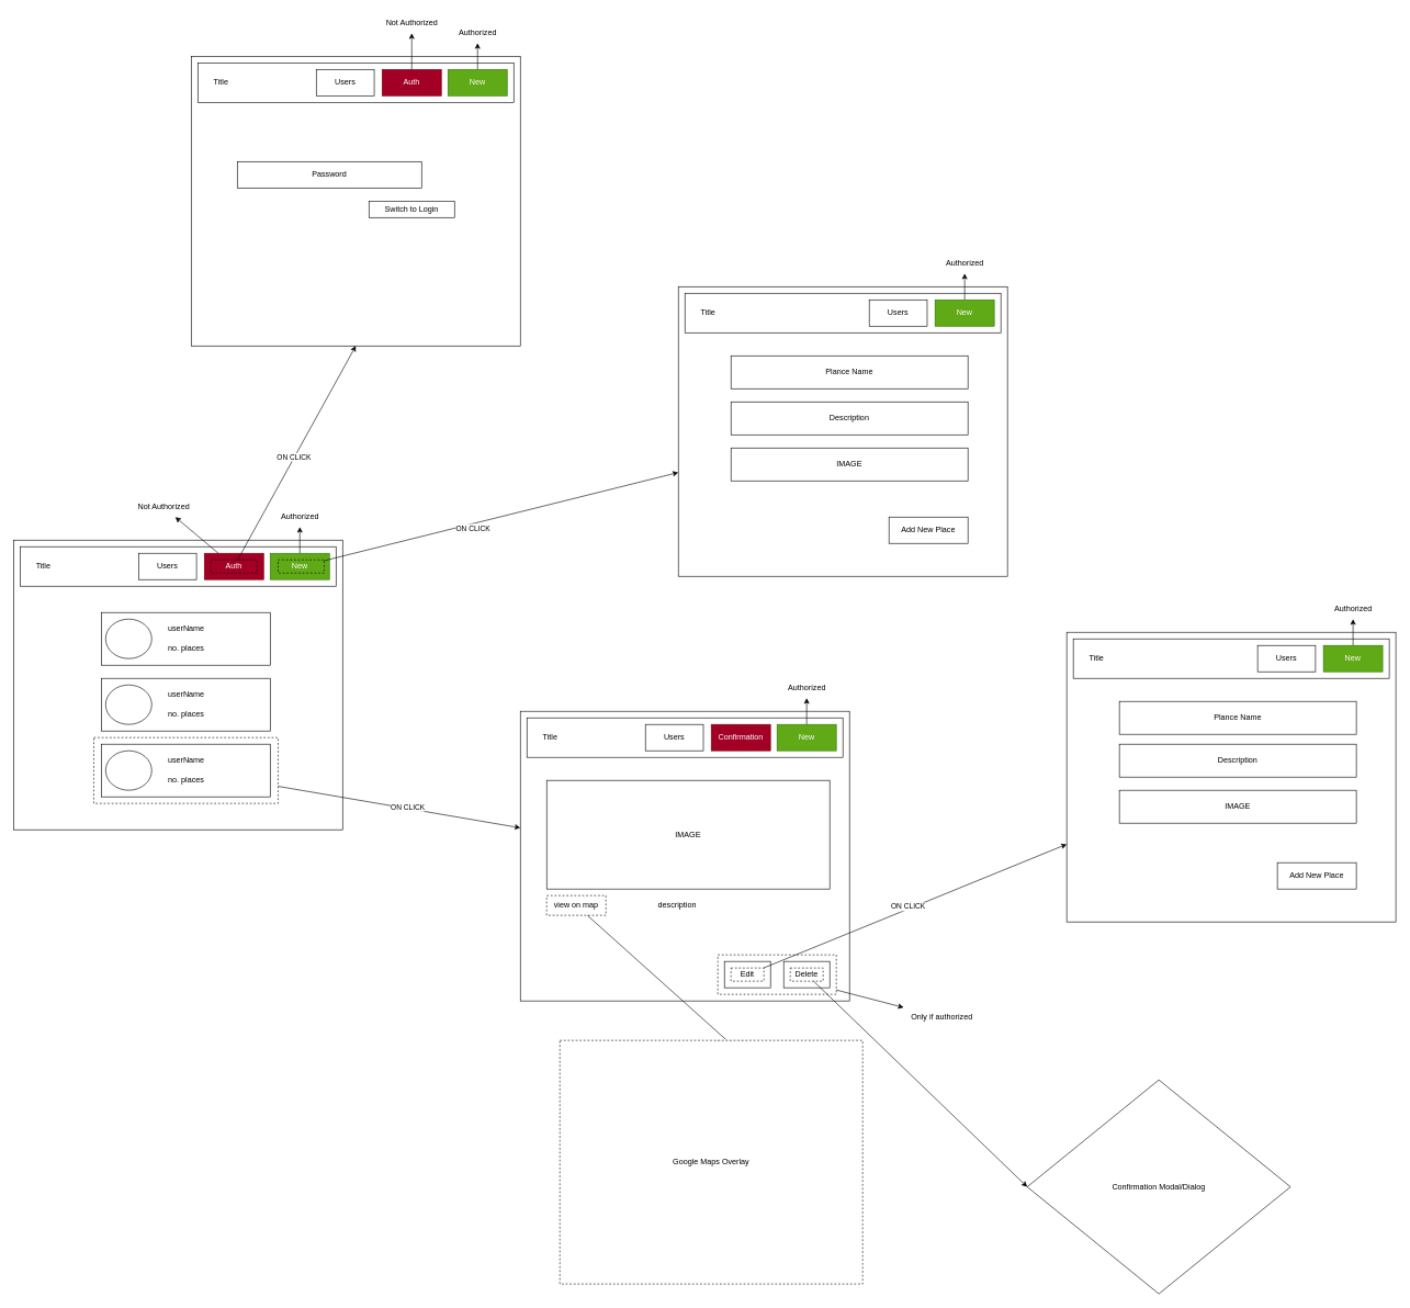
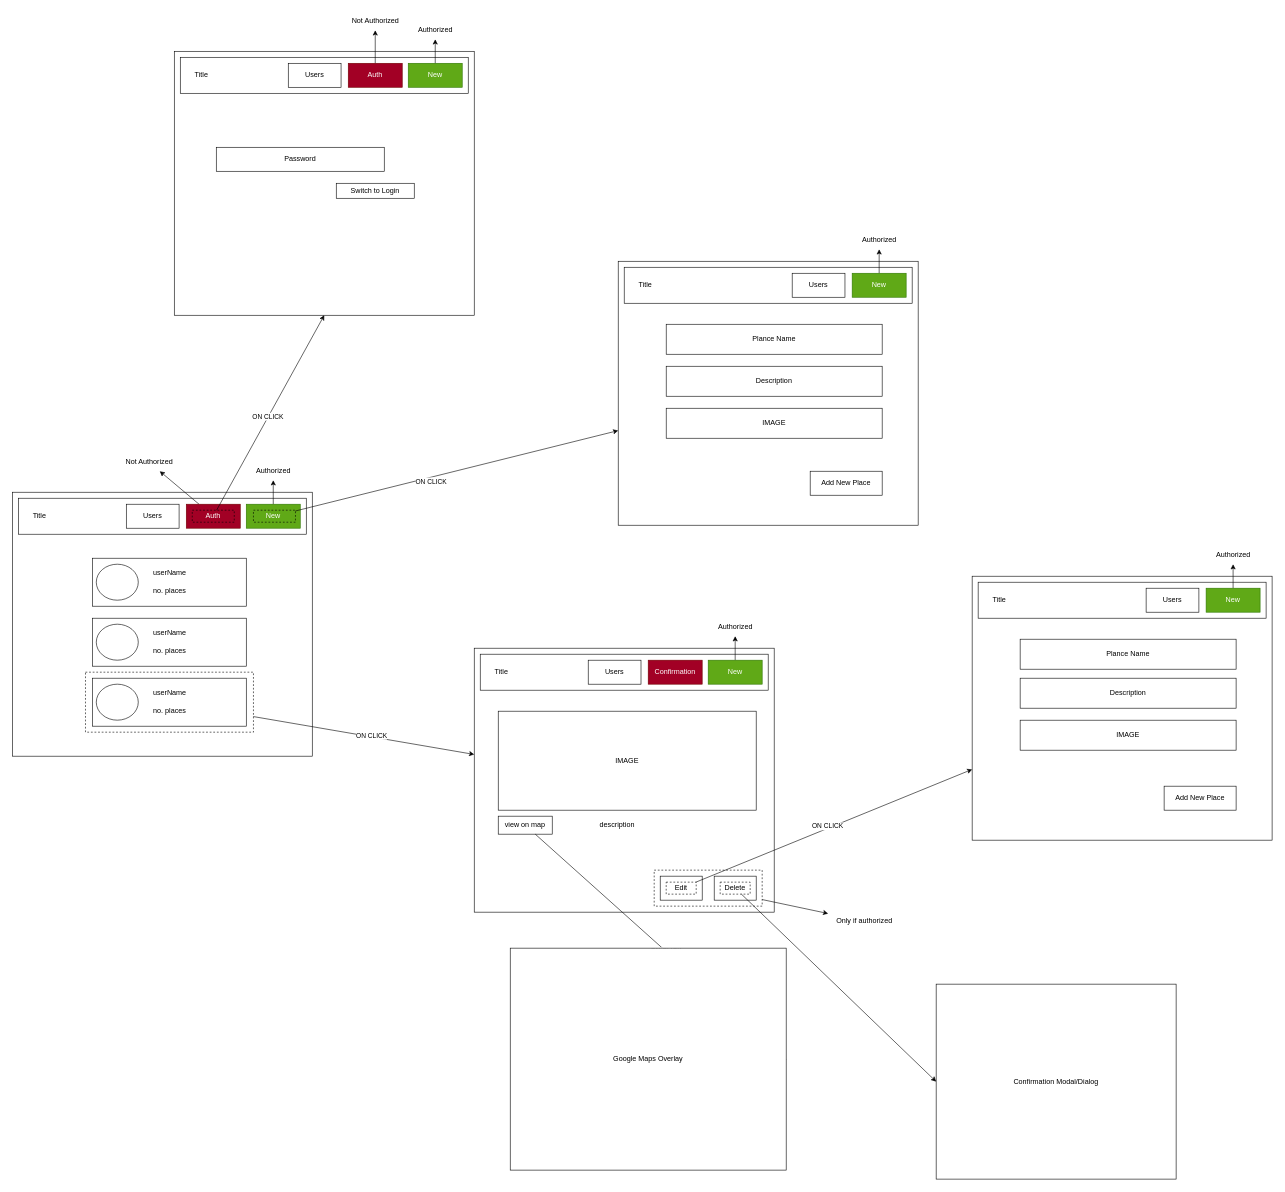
  <mxCell id="0" />
  <mxCell id="1" parent="0" />
  <mxCell id="2" value="" style="rounded=0;whiteSpace=wrap;html=1;" vertex="1" parent="1"><mxGeometry x="20" y="820" width="500" height="440" as="geometry" /></mxCell>
  <mxCell id="3" value="" style="whiteSpace=wrap;html=1;" vertex="1" parent="1"><mxGeometry x="30" y="830" width="480" height="60" as="geometry" /></mxCell>
  <mxCell id="4" value="Title" style="text;html=1;align=center;verticalAlign=middle;resizable=0;points=[];autosize=1;strokeColor=none;fillColor=none;" vertex="1" parent="1"><mxGeometry x="40" y="845" width="50" height="30" as="geometry" /></mxCell>
  <mxCell id="5" value="" style="whiteSpace=wrap;html=1;" vertex="1" parent="1"><mxGeometry x="154" y="930" width="256" height="80" as="geometry" /></mxCell>
  <mxCell id="6" value="" style="ellipse;whiteSpace=wrap;html=1;" vertex="1" parent="1"><mxGeometry x="160" y="940" width="70" height="60" as="geometry" /></mxCell>
  <mxCell id="7" value="userName" style="text;html=1;align=center;verticalAlign=middle;resizable=0;points=[];autosize=1;strokeColor=none;fillColor=none;" vertex="1" parent="1"><mxGeometry x="242" y="940" width="80" height="30" as="geometry" /></mxCell>
  <mxCell id="8" value="no. places" style="text;html=1;align=center;verticalAlign=middle;resizable=0;points=[];autosize=1;strokeColor=none;fillColor=none;" vertex="1" parent="1"><mxGeometry x="242" y="970" width="80" height="30" as="geometry" /></mxCell>
  <mxCell id="9" value="" style="whiteSpace=wrap;html=1;" vertex="1" parent="1"><mxGeometry x="154" y="1030" width="256" height="80" as="geometry" /></mxCell>
  <mxCell id="10" value="" style="ellipse;whiteSpace=wrap;html=1;" vertex="1" parent="1"><mxGeometry x="160" y="1040" width="70" height="60" as="geometry" /></mxCell>
  <mxCell id="11" value="userName" style="text;html=1;align=center;verticalAlign=middle;resizable=0;points=[];autosize=1;strokeColor=none;fillColor=none;" vertex="1" parent="1"><mxGeometry x="242" y="1040" width="80" height="30" as="geometry" /></mxCell>
  <mxCell id="12" value="no. places" style="text;html=1;align=center;verticalAlign=middle;resizable=0;points=[];autosize=1;strokeColor=none;fillColor=none;" vertex="1" parent="1"><mxGeometry x="242" y="1070" width="80" height="30" as="geometry" /></mxCell>
  <mxCell id="13" value="" style="whiteSpace=wrap;html=1;" vertex="1" parent="1"><mxGeometry x="154" y="1130" width="256" height="80" as="geometry" /></mxCell>
  <mxCell id="14" value="" style="ellipse;whiteSpace=wrap;html=1;" vertex="1" parent="1"><mxGeometry x="160" y="1140" width="70" height="60" as="geometry" /></mxCell>
  <mxCell id="15" value="userName" style="text;html=1;align=center;verticalAlign=middle;resizable=0;points=[];autosize=1;strokeColor=none;fillColor=none;" vertex="1" parent="1"><mxGeometry x="242" y="1140" width="80" height="30" as="geometry" /></mxCell>
  <mxCell id="16" value="no. places" style="text;html=1;align=center;verticalAlign=middle;resizable=0;points=[];autosize=1;strokeColor=none;fillColor=none;" vertex="1" parent="1"><mxGeometry x="242" y="1170" width="80" height="30" as="geometry" /></mxCell>
  <mxCell id="17" style="edgeStyle=none;html=1;" edge="1" parent="1" source="18" target="22"><mxGeometry relative="1" as="geometry" /></mxCell>
  <mxCell id="18" value="New" style="whiteSpace=wrap;html=1;fillColor=#60a917;fontColor=#ffffff;strokeColor=#2D7600;" vertex="1" parent="1"><mxGeometry x="410" y="840" width="90" height="40" as="geometry" /></mxCell>
  <mxCell id="19" style="edgeStyle=none;html=1;" edge="1" parent="1" source="20" target="23"><mxGeometry relative="1" as="geometry" /></mxCell>
  <mxCell id="20" value="Auth" style="whiteSpace=wrap;html=1;fillColor=#a20025;fontColor=#ffffff;strokeColor=#6F0000;" vertex="1" parent="1"><mxGeometry x="310" y="840" width="90" height="40" as="geometry" /></mxCell>
  <mxCell id="21" value="Users" style="whiteSpace=wrap;html=1;" vertex="1" parent="1"><mxGeometry x="210" y="840" width="88" height="40" as="geometry" /></mxCell>
  <mxCell id="22" value="Authorized" style="text;html=1;align=center;verticalAlign=middle;resizable=0;points=[];autosize=1;strokeColor=none;fillColor=none;" vertex="1" parent="1"><mxGeometry x="415" y="770" width="80" height="30" as="geometry" /></mxCell>
  <mxCell id="23" value="Not Authorized" style="text;html=1;align=center;verticalAlign=middle;resizable=0;points=[];autosize=1;strokeColor=none;fillColor=none;" vertex="1" parent="1"><mxGeometry x="198" y="755" width="100" height="30" as="geometry" /></mxCell>
  <mxCell id="24" value="" style="rounded=0;whiteSpace=wrap;html=1;" vertex="1" parent="1"><mxGeometry x="790" y="1080" width="500" height="440" as="geometry" /></mxCell>
  <mxCell id="25" value="" style="whiteSpace=wrap;html=1;" vertex="1" parent="1"><mxGeometry x="800" y="1090" width="480" height="60" as="geometry" /></mxCell>
  <mxCell id="26" value="Title" style="text;html=1;align=center;verticalAlign=middle;resizable=0;points=[];autosize=1;strokeColor=none;fillColor=none;" vertex="1" parent="1"><mxGeometry x="810" y="1105" width="50" height="30" as="geometry" /></mxCell>
  <mxCell id="27" style="edgeStyle=none;html=1;" edge="1" parent="1" source="28" target="31"><mxGeometry relative="1" as="geometry" /></mxCell>
  <mxCell id="28" value="New" style="whiteSpace=wrap;html=1;fillColor=#60a917;fontColor=#ffffff;strokeColor=#2D7600;" vertex="1" parent="1"><mxGeometry x="1180" y="1100" width="90" height="40" as="geometry" /></mxCell>
  <mxCell id="29" value="Confirmation" style="whiteSpace=wrap;html=1;fillColor=#a20025;fontColor=#ffffff;strokeColor=#6F0000;" vertex="1" parent="1"><mxGeometry x="1080" y="1100" width="90" height="40" as="geometry" /></mxCell>
  <mxCell id="30" value="Users" style="whiteSpace=wrap;html=1;" vertex="1" parent="1"><mxGeometry x="980" y="1100" width="88" height="40" as="geometry" /></mxCell>
  <mxCell id="31" value="Authorized" style="text;html=1;align=center;verticalAlign=middle;resizable=0;points=[];autosize=1;strokeColor=none;fillColor=none;" vertex="1" parent="1"><mxGeometry x="1185" y="1030" width="80" height="30" as="geometry" /></mxCell>
  <mxCell id="32" style="edgeStyle=none;html=1;" edge="1" parent="1" source="34" target="24"><mxGeometry relative="1" as="geometry" /></mxCell>
  <mxCell id="33" value="ON CLICK" style="edgeLabel;html=1;align=center;verticalAlign=middle;resizable=0;points=[];" vertex="1" connectable="0" parent="32"><mxGeometry x="0.064" y="2" relative="1" as="geometry"><mxPoint as="offset" /></mxGeometry></mxCell>
  <mxCell id="34" value="" style="rounded=0;whiteSpace=wrap;html=1;fillColor=none;dashed=1;" vertex="1" parent="1"><mxGeometry x="142" y="1120" width="280" height="100" as="geometry" /></mxCell>
  <mxCell id="35" value="IMAGE" style="rounded=0;whiteSpace=wrap;html=1;fillColor=none;" vertex="1" parent="1"><mxGeometry x="830" y="1185" width="430" height="165" as="geometry" /></mxCell>
  <mxCell id="36" value="Delete" style="rounded=0;whiteSpace=wrap;html=1;fillColor=none;" vertex="1" parent="1"><mxGeometry x="1190" y="1460" width="70" height="40" as="geometry" /></mxCell>
  <mxCell id="37" value="Edit" style="rounded=0;whiteSpace=wrap;html=1;fillColor=none;" vertex="1" parent="1"><mxGeometry x="1100" y="1460" width="70" height="40" as="geometry" /></mxCell>
  <mxCell id="38" style="edgeStyle=none;html=1;" edge="1" parent="1" source="83" target="39"><mxGeometry relative="1" as="geometry" /></mxCell>
- <mxCell id="39" value="Only if authorized" style="text;html=1;align=center;verticalAlign=middle;resizable=0;points=[];autosize=1;strokeColor=none;fillColor=none;" vertex="1" parent="1"><mxGeometry x="1370" y="1530" width="120" height="30" as="geometry" /></mxCell>
+ <mxCell id="39" value="Only if authorized" style="text;html=1;align=center;verticalAlign=middle;resizable=0;points=[];autosize=1;strokeColor=none;fillColor=none;" vertex="1" parent="1"><mxGeometry x="1380" y="1520" width="120" height="30" as="geometry" /></mxCell>
  <mxCell id="40" style="edgeStyle=none;html=1;entryX=1;entryY=0.5;entryDx=0;entryDy=0;endArrow=none;" edge="1" parent="1" source="42" target="43"><mxGeometry relative="1" as="geometry" /></mxCell>
  <mxCell id="41" value="ON CLICK" style="edgeLabel;html=1;align=center;verticalAlign=middle;resizable=0;points=[];" vertex="1" connectable="0" parent="40"><mxGeometry x="0.038" relative="1" as="geometry"><mxPoint as="offset" /></mxGeometry></mxCell>
- <mxCell id="42" value="&lt;span style=&quot;&quot;&gt;view on map&lt;/span&gt;" style="rounded=0;whiteSpace=wrap;html=1;dashed=1;fillColor=none;" vertex="1" parent="1"><mxGeometry x="830" y="1360" width="90" height="30" as="geometry" /></mxCell>
- <mxCell id="43" value="Google Maps Overlay" style="rounded=0;whiteSpace=wrap;html=1;fillColor=default;dashed=1;" vertex="1" parent="1"><mxGeometry x="850" y="1580" width="460" height="370" as="geometry" /></mxCell>
+ <mxCell id="42" value="&lt;span style=&quot;&quot;&gt;view on map&lt;/span&gt;" style="rounded=0;whiteSpace=wrap;html=1;dashed=0;fillColor=none;" vertex="1" parent="1"><mxGeometry x="830" y="1360" width="90" height="30" as="geometry" /></mxCell>
+ <mxCell id="43" value="Google Maps Overlay" style="rounded=0;whiteSpace=wrap;html=1;fillColor=default;" vertex="1" parent="1"><mxGeometry x="850" y="1580" width="460" height="370" as="geometry" /></mxCell>
  <mxCell id="44" value="description" style="text;html=1;align=center;verticalAlign=middle;resizable=0;points=[];autosize=1;strokeColor=none;fillColor=none;" vertex="1" parent="1"><mxGeometry x="988" y="1360" width="80" height="30" as="geometry" /></mxCell>
  <mxCell id="45" value="" style="rounded=0;whiteSpace=wrap;html=1;" vertex="1" parent="1"><mxGeometry x="290" y="85" width="500" height="440" as="geometry" /></mxCell>
  <mxCell id="46" value="" style="whiteSpace=wrap;html=1;" vertex="1" parent="1"><mxGeometry x="300" y="95" width="480" height="60" as="geometry" /></mxCell>
  <mxCell id="47" value="Title" style="text;html=1;align=center;verticalAlign=middle;resizable=0;points=[];autosize=1;strokeColor=none;fillColor=none;" vertex="1" parent="1"><mxGeometry x="310" y="110" width="50" height="30" as="geometry" /></mxCell>
  <mxCell id="48" style="edgeStyle=none;html=1;" edge="1" parent="1" source="49" target="53"><mxGeometry relative="1" as="geometry" /></mxCell>
  <mxCell id="49" value="New" style="whiteSpace=wrap;html=1;fillColor=#60a917;fontColor=#ffffff;strokeColor=#2D7600;" vertex="1" parent="1"><mxGeometry x="680" y="105" width="90" height="40" as="geometry" /></mxCell>
  <mxCell id="50" style="edgeStyle=none;html=1;" edge="1" parent="1" source="51" target="54"><mxGeometry relative="1" as="geometry" /></mxCell>
  <mxCell id="51" value="Auth" style="whiteSpace=wrap;html=1;fillColor=#a20025;fontColor=#ffffff;strokeColor=#6F0000;" vertex="1" parent="1"><mxGeometry x="580" y="105" width="90" height="40" as="geometry" /></mxCell>
  <mxCell id="52" value="Users" style="whiteSpace=wrap;html=1;" vertex="1" parent="1"><mxGeometry x="480" y="105" width="88" height="40" as="geometry" /></mxCell>
  <mxCell id="53" value="Authorized" style="text;html=1;align=center;verticalAlign=middle;resizable=0;points=[];autosize=1;strokeColor=none;fillColor=none;" vertex="1" parent="1"><mxGeometry x="685" y="35" width="80" height="30" as="geometry" /></mxCell>
  <mxCell id="54" value="Not Authorized" style="text;html=1;align=center;verticalAlign=middle;resizable=0;points=[];autosize=1;strokeColor=none;fillColor=none;" vertex="1" parent="1"><mxGeometry x="575" y="20" width="100" height="30" as="geometry" /></mxCell>
  <mxCell id="55" value="Password" style="rounded=0;whiteSpace=wrap;html=1;fillColor=default;" vertex="1" parent="1"><mxGeometry x="360" y="245" width="280" height="40" as="geometry" /></mxCell>
  <mxCell id="56" value="Switch to Login" style="rounded=0;whiteSpace=wrap;html=1;fillColor=default;" vertex="1" parent="1"><mxGeometry x="560" y="305" width="130" height="25" as="geometry" /></mxCell>
  <mxCell id="57" style="edgeStyle=none;html=1;entryX=0.5;entryY=1;entryDx=0;entryDy=0;" edge="1" parent="1" source="59" target="45"><mxGeometry relative="1" as="geometry" /></mxCell>
  <mxCell id="58" value="ON CLICK" style="edgeLabel;html=1;align=center;verticalAlign=middle;resizable=0;points=[];" vertex="1" connectable="0" parent="57"><mxGeometry x="-0.045" y="1" relative="1" as="geometry"><mxPoint y="-1" as="offset" /></mxGeometry></mxCell>
  <mxCell id="59" value="" style="rounded=0;whiteSpace=wrap;html=1;fillColor=none;dashed=1;" vertex="1" parent="1"><mxGeometry x="320" y="850" width="70" height="20" as="geometry" /></mxCell>
  <mxCell id="60" value="" style="rounded=0;whiteSpace=wrap;html=1;" vertex="1" parent="1"><mxGeometry x="1030" y="435" width="500" height="440" as="geometry" /></mxCell>
  <mxCell id="61" value="" style="whiteSpace=wrap;html=1;" vertex="1" parent="1"><mxGeometry x="1040" y="445" width="480" height="60" as="geometry" /></mxCell>
  <mxCell id="62" value="Title" style="text;html=1;align=center;verticalAlign=middle;resizable=0;points=[];autosize=1;strokeColor=none;fillColor=none;" vertex="1" parent="1"><mxGeometry x="1050" y="460" width="50" height="30" as="geometry" /></mxCell>
  <mxCell id="63" style="edgeStyle=none;html=1;" edge="1" parent="1" source="64" target="66"><mxGeometry relative="1" as="geometry" /></mxCell>
  <mxCell id="64" value="New" style="whiteSpace=wrap;html=1;fillColor=#60a917;fontColor=#ffffff;strokeColor=#2D7600;" vertex="1" parent="1"><mxGeometry x="1420" y="455" width="90" height="40" as="geometry" /></mxCell>
  <mxCell id="65" value="Users" style="whiteSpace=wrap;html=1;" vertex="1" parent="1"><mxGeometry x="1320" y="455" width="88" height="40" as="geometry" /></mxCell>
  <mxCell id="66" value="Authorized" style="text;html=1;align=center;verticalAlign=middle;resizable=0;points=[];autosize=1;strokeColor=none;fillColor=none;" vertex="1" parent="1"><mxGeometry x="1425" y="385" width="80" height="30" as="geometry" /></mxCell>
  <mxCell id="67" style="edgeStyle=none;html=1;" edge="1" parent="1" source="69" target="60"><mxGeometry relative="1" as="geometry" /></mxCell>
  <mxCell id="68" value="ON CLICK" style="edgeLabel;html=1;align=center;verticalAlign=middle;resizable=0;points=[];" vertex="1" connectable="0" parent="67"><mxGeometry x="-0.164" y="-6" relative="1" as="geometry"><mxPoint x="-1" as="offset" /></mxGeometry></mxCell>
  <mxCell id="69" value="" style="rounded=0;whiteSpace=wrap;html=1;fillColor=none;dashed=1;" vertex="1" parent="1"><mxGeometry x="422" y="850" width="70" height="20" as="geometry" /></mxCell>
  <mxCell id="70" value="IMAGE" style="whiteSpace=wrap;html=1;" vertex="1" parent="1"><mxGeometry x="1110" y="680" width="360" height="50" as="geometry" /></mxCell>
  <mxCell id="71" value="Plance Name" style="whiteSpace=wrap;html=1;fillColor=default;" vertex="1" parent="1"><mxGeometry x="1110" y="540" width="360" height="50" as="geometry" /></mxCell>
  <mxCell id="72" value="Add New Place" style="whiteSpace=wrap;html=1;fillColor=default;" vertex="1" parent="1"><mxGeometry x="1350" y="785" width="120" height="40" as="geometry" /></mxCell>
  <mxCell id="73" value="" style="rounded=0;whiteSpace=wrap;html=1;" vertex="1" parent="1"><mxGeometry x="1620" y="960" width="500" height="440" as="geometry" /></mxCell>
  <mxCell id="74" value="" style="whiteSpace=wrap;html=1;" vertex="1" parent="1"><mxGeometry x="1630" y="970" width="480" height="60" as="geometry" /></mxCell>
  <mxCell id="75" value="Title" style="text;html=1;align=center;verticalAlign=middle;resizable=0;points=[];autosize=1;strokeColor=none;fillColor=none;" vertex="1" parent="1"><mxGeometry x="1640" y="985" width="50" height="30" as="geometry" /></mxCell>
  <mxCell id="76" style="edgeStyle=none;html=1;" edge="1" parent="1" source="77" target="79"><mxGeometry relative="1" as="geometry" /></mxCell>
  <mxCell id="77" value="New" style="whiteSpace=wrap;html=1;fillColor=#60a917;fontColor=#ffffff;strokeColor=#2D7600;" vertex="1" parent="1"><mxGeometry x="2010" y="980" width="90" height="40" as="geometry" /></mxCell>
  <mxCell id="78" value="Users" style="whiteSpace=wrap;html=1;" vertex="1" parent="1"><mxGeometry x="1910" y="980" width="88" height="40" as="geometry" /></mxCell>
  <mxCell id="79" value="Authorized" style="text;html=1;align=center;verticalAlign=middle;resizable=0;points=[];autosize=1;strokeColor=none;fillColor=none;" vertex="1" parent="1"><mxGeometry x="2015" y="910" width="80" height="30" as="geometry" /></mxCell>
  <mxCell id="80" value="Description" style="whiteSpace=wrap;html=1;" vertex="1" parent="1"><mxGeometry x="1700" y="1130" width="360" height="50" as="geometry" /></mxCell>
  <mxCell id="81" value="Plance Name" style="whiteSpace=wrap;html=1;fillColor=default;" vertex="1" parent="1"><mxGeometry x="1700" y="1065" width="360" height="50" as="geometry" /></mxCell>
  <mxCell id="82" value="Add New Place" style="whiteSpace=wrap;html=1;fillColor=default;" vertex="1" parent="1"><mxGeometry x="1940" y="1310" width="120" height="40" as="geometry" /></mxCell>
  <mxCell id="83" value="" style="rounded=0;whiteSpace=wrap;html=1;fillColor=none;dashed=1;" vertex="1" parent="1"><mxGeometry x="1090" y="1450" width="180" height="60" as="geometry" /></mxCell>
  <mxCell id="84" style="edgeStyle=none;html=1;" edge="1" parent="1" source="86" target="73"><mxGeometry relative="1" as="geometry" /></mxCell>
  <mxCell id="85" value="ON CLICK" style="edgeLabel;html=1;align=center;verticalAlign=middle;resizable=0;points=[];" vertex="1" connectable="0" parent="84"><mxGeometry x="-0.044" y="4" relative="1" as="geometry"><mxPoint as="offset" /></mxGeometry></mxCell>
  <mxCell id="86" value="" style="rounded=0;whiteSpace=wrap;html=1;fillColor=none;dashed=1;" vertex="1" parent="1"><mxGeometry x="1110" y="1470" width="50" height="20" as="geometry" /></mxCell>
  <mxCell id="87" style="edgeStyle=none;html=1;entryX=0;entryY=0.5;entryDx=0;entryDy=0;" edge="1" parent="1" source="88" target="91"><mxGeometry relative="1" as="geometry" /></mxCell>
  <mxCell id="88" value="" style="rounded=0;whiteSpace=wrap;html=1;fillColor=none;dashed=1;" vertex="1" parent="1"><mxGeometry x="1200" y="1470" width="50" height="20" as="geometry" /></mxCell>
  <mxCell id="89" value="IMAGE" style="whiteSpace=wrap;html=1;" vertex="1" parent="1"><mxGeometry x="1700" y="1200" width="360" height="50" as="geometry" /></mxCell>
  <mxCell id="90" value="Description" style="whiteSpace=wrap;html=1;" vertex="1" parent="1"><mxGeometry x="1110" y="610" width="360" height="50" as="geometry" /></mxCell>
- <mxCell id="91" value="Confirmation Modal/Dialog" style="rhombus;whiteSpace=wrap;html=1;fillColor=default;" vertex="1" parent="1"><mxGeometry x="1560" y="1640" width="400" height="325" as="geometry" /></mxCell>
+ <mxCell id="91" value="Confirmation Modal/Dialog" style="rounded=0;whiteSpace=wrap;html=1;fillColor=default;" vertex="1" parent="1"><mxGeometry x="1560" y="1640" width="400" height="325" as="geometry" /></mxCell>
